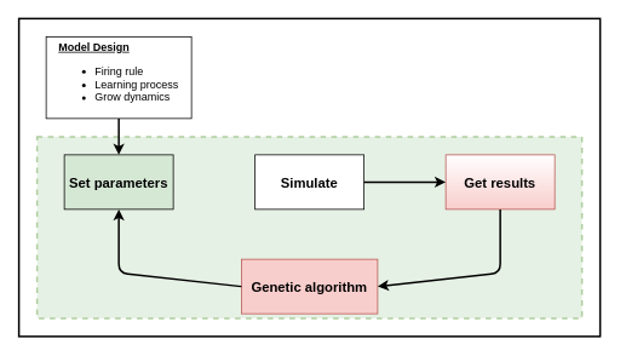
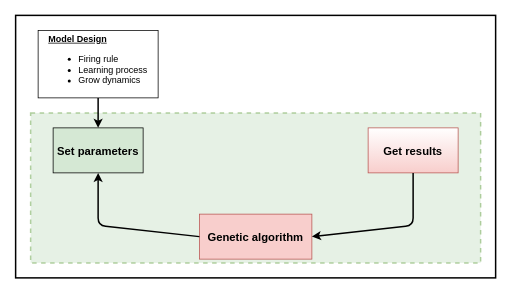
  <mxCell id="0" />
  <mxCell id="1" parent="0" />
  <mxCell id="2" value="" style="rounded=0;whiteSpace=wrap;html=1;shadow=0;comic=0;strokeColor=#000000;strokeWidth=2;fillColor=none;gradientColor=#FFCCE6;" vertex="1" parent="1"><mxGeometry x="20" y="20" width="640" height="350" as="geometry" /></mxCell>
  <mxCell id="3" value="" style="rounded=0;whiteSpace=wrap;html=1;shadow=0;comic=0;fillColor=#d5e8d4;strokeWidth=2;strokeColor=#82b366;dashed=1;opacity=60;" vertex="1" parent="1"><mxGeometry x="40" y="150" width="600" height="200" as="geometry" /></mxCell>
  <mxCell id="4" value="&lt;div align=&quot;left&quot;&gt;&lt;b&gt;&lt;u style=&quot;line-height: 70%&quot;&gt;Model Design&lt;/u&gt;&lt;/b&gt;&lt;/div&gt;&lt;div align=&quot;left&quot;&gt;&lt;ul&gt;&lt;li&gt;Firing rule&lt;/li&gt;&lt;li&gt;Learning process&lt;/li&gt;&lt;li&gt;Grow dynamics&lt;/li&gt;&lt;/ul&gt;&lt;/div&gt;" style="rounded=0;whiteSpace=wrap;html=1;" vertex="1" parent="1"><mxGeometry x="50" y="40" width="160" height="90" as="geometry" /></mxCell>
  <mxCell id="5" value="&lt;b&gt;&lt;font style=&quot;font-size: 15px&quot; face=&quot;Helvetica&quot;&gt;Set parameters&lt;/font&gt;&lt;/b&gt;" style="rounded=0;whiteSpace=wrap;html=1;fillColor=#d5e8d4;" vertex="1" parent="1"><mxGeometry x="70" y="170" width="120" height="60" as="geometry" /></mxCell>
- <mxCell id="6" value="&lt;b&gt;&lt;font style=&quot;font-size: 15px&quot;&gt;Simulate&lt;/font&gt;&lt;/b&gt;" style="rounded=0;whiteSpace=wrap;html=1;" vertex="1" parent="1"><mxGeometry x="280" y="170" width="120" height="60" as="geometry" /></mxCell>
  <mxCell id="7" value="&lt;b&gt;&lt;font style=&quot;font-size: 15px&quot;&gt;Get results&lt;/font&gt;&lt;/b&gt;" style="rounded=0;whiteSpace=wrap;html=1;fillColor=#f8cecc;strokeColor=#b85450;gradientColor=#ffffff;gradientDirection=north;" vertex="1" parent="1"><mxGeometry x="490" y="170" width="120" height="60" as="geometry" /></mxCell>
  <mxCell id="8" value="&lt;b&gt;&lt;font style=&quot;font-size: 15px&quot;&gt;Genetic algorithm&lt;/font&gt;&lt;/b&gt;" style="rounded=0;whiteSpace=wrap;html=1;shadow=0;comic=0;fillColor=#f8cecc;strokeColor=#b85450;" vertex="1" parent="1"><mxGeometry x="265" y="285" width="150" height="60" as="geometry" /></mxCell>
- <mxCell id="9" value="" style="endArrow=classic;html=1;exitX=1;exitY=0.5;exitDx=0;exitDy=0;entryX=0;entryY=0.5;entryDx=0;entryDy=0;strokeWidth=2;" edge="1" parent="1" source="6" target="7"><mxGeometry width="50" height="50" relative="1" as="geometry"><mxPoint x="200" y="210" as="sourcePoint" /><mxPoint x="290" y="210" as="targetPoint" /></mxGeometry></mxCell>
  <mxCell id="10" value="" style="endArrow=classic;html=1;exitX=0.5;exitY=1;exitDx=0;exitDy=0;entryX=1;entryY=0.5;entryDx=0;entryDy=0;strokeWidth=2;" edge="1" parent="1" source="7" target="8"><mxGeometry width="50" height="50" relative="1" as="geometry"><mxPoint x="210" y="220" as="sourcePoint" /><mxPoint x="300" y="220" as="targetPoint" /><Array as="points"><mxPoint x="550" y="300" /></Array></mxGeometry></mxCell>
  <mxCell id="11" value="" style="endArrow=classic;html=1;exitX=0;exitY=0.5;exitDx=0;exitDy=0;entryX=0.5;entryY=1;entryDx=0;entryDy=0;strokeWidth=2;" edge="1" parent="1" source="8" target="5"><mxGeometry width="50" height="50" relative="1" as="geometry"><mxPoint x="220" y="230" as="sourcePoint" /><mxPoint x="310" y="230" as="targetPoint" /><Array as="points"><mxPoint x="130" y="300" /></Array></mxGeometry></mxCell>
  <mxCell id="12" value="" style="endArrow=classic;html=1;exitX=0.5;exitY=1;exitDx=0;exitDy=0;entryX=0.5;entryY=0;entryDx=0;entryDy=0;strokeWidth=2;" edge="1" parent="1" source="4" target="5"><mxGeometry width="50" height="50" relative="1" as="geometry"><mxPoint x="230" y="240" as="sourcePoint" /><mxPoint x="320" y="240" as="targetPoint" /></mxGeometry></mxCell>
